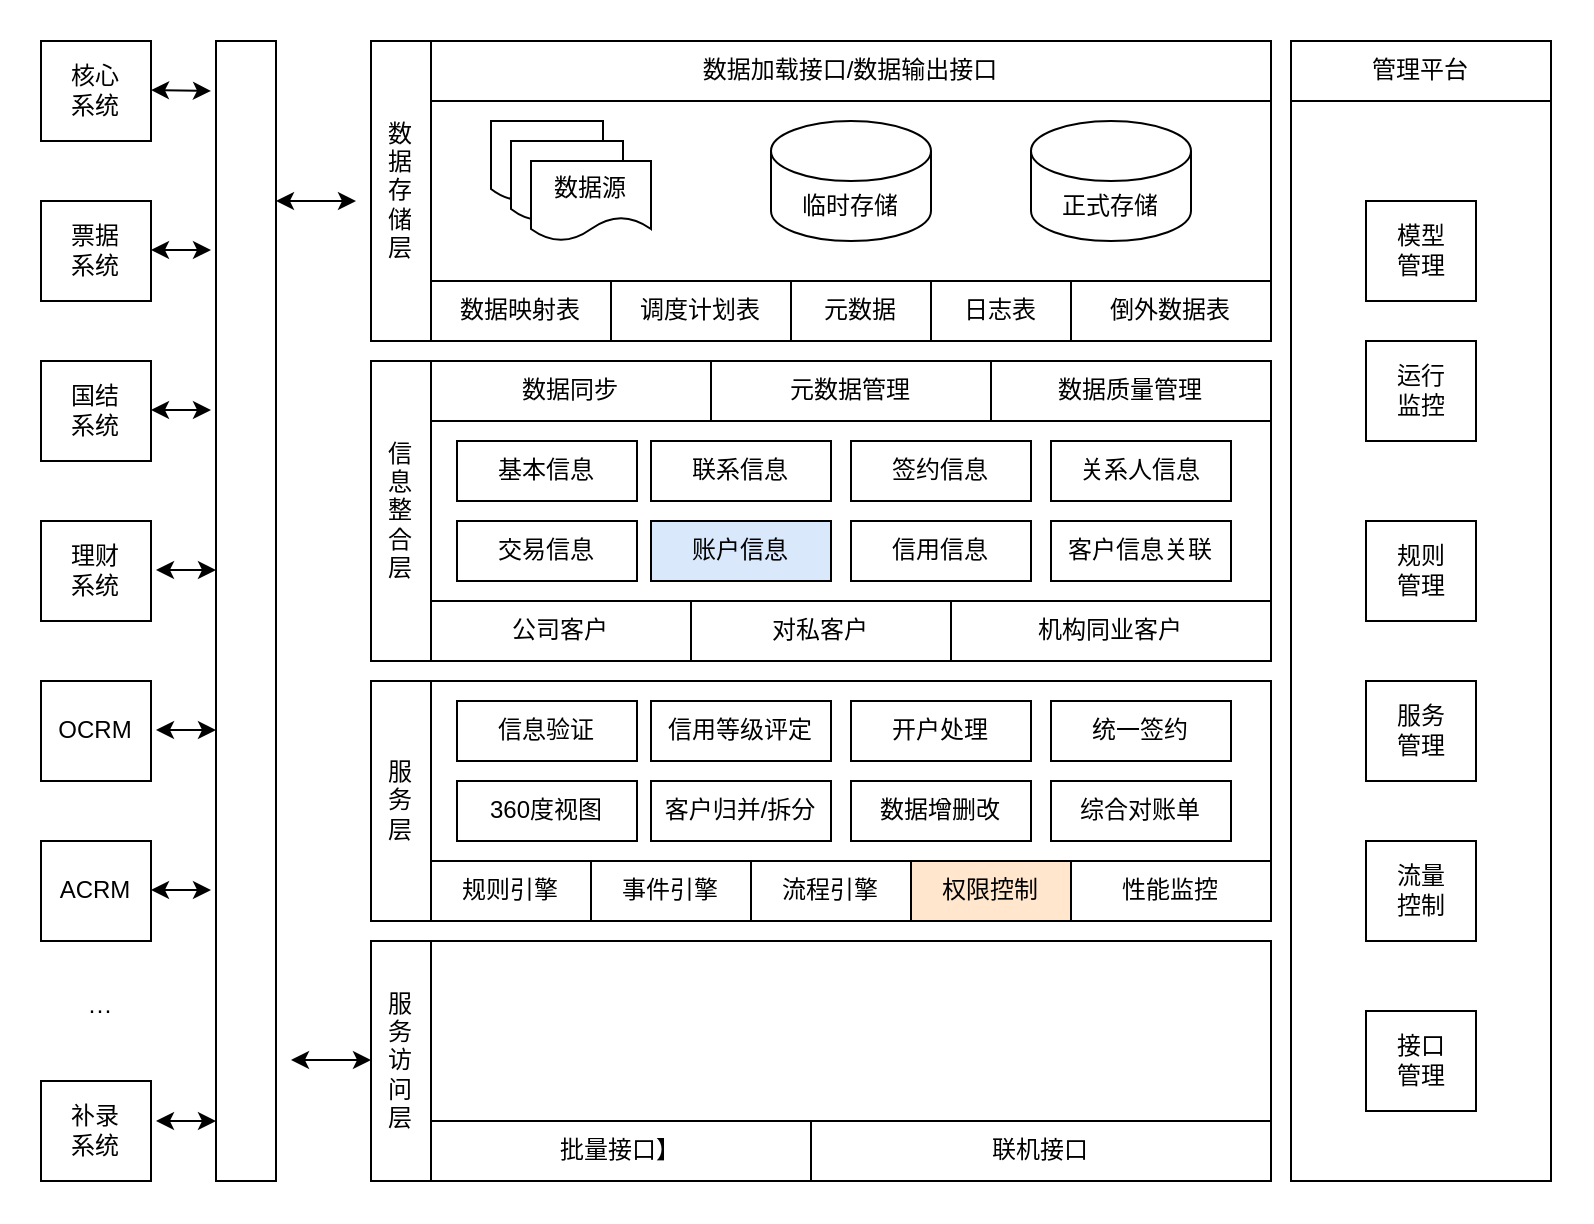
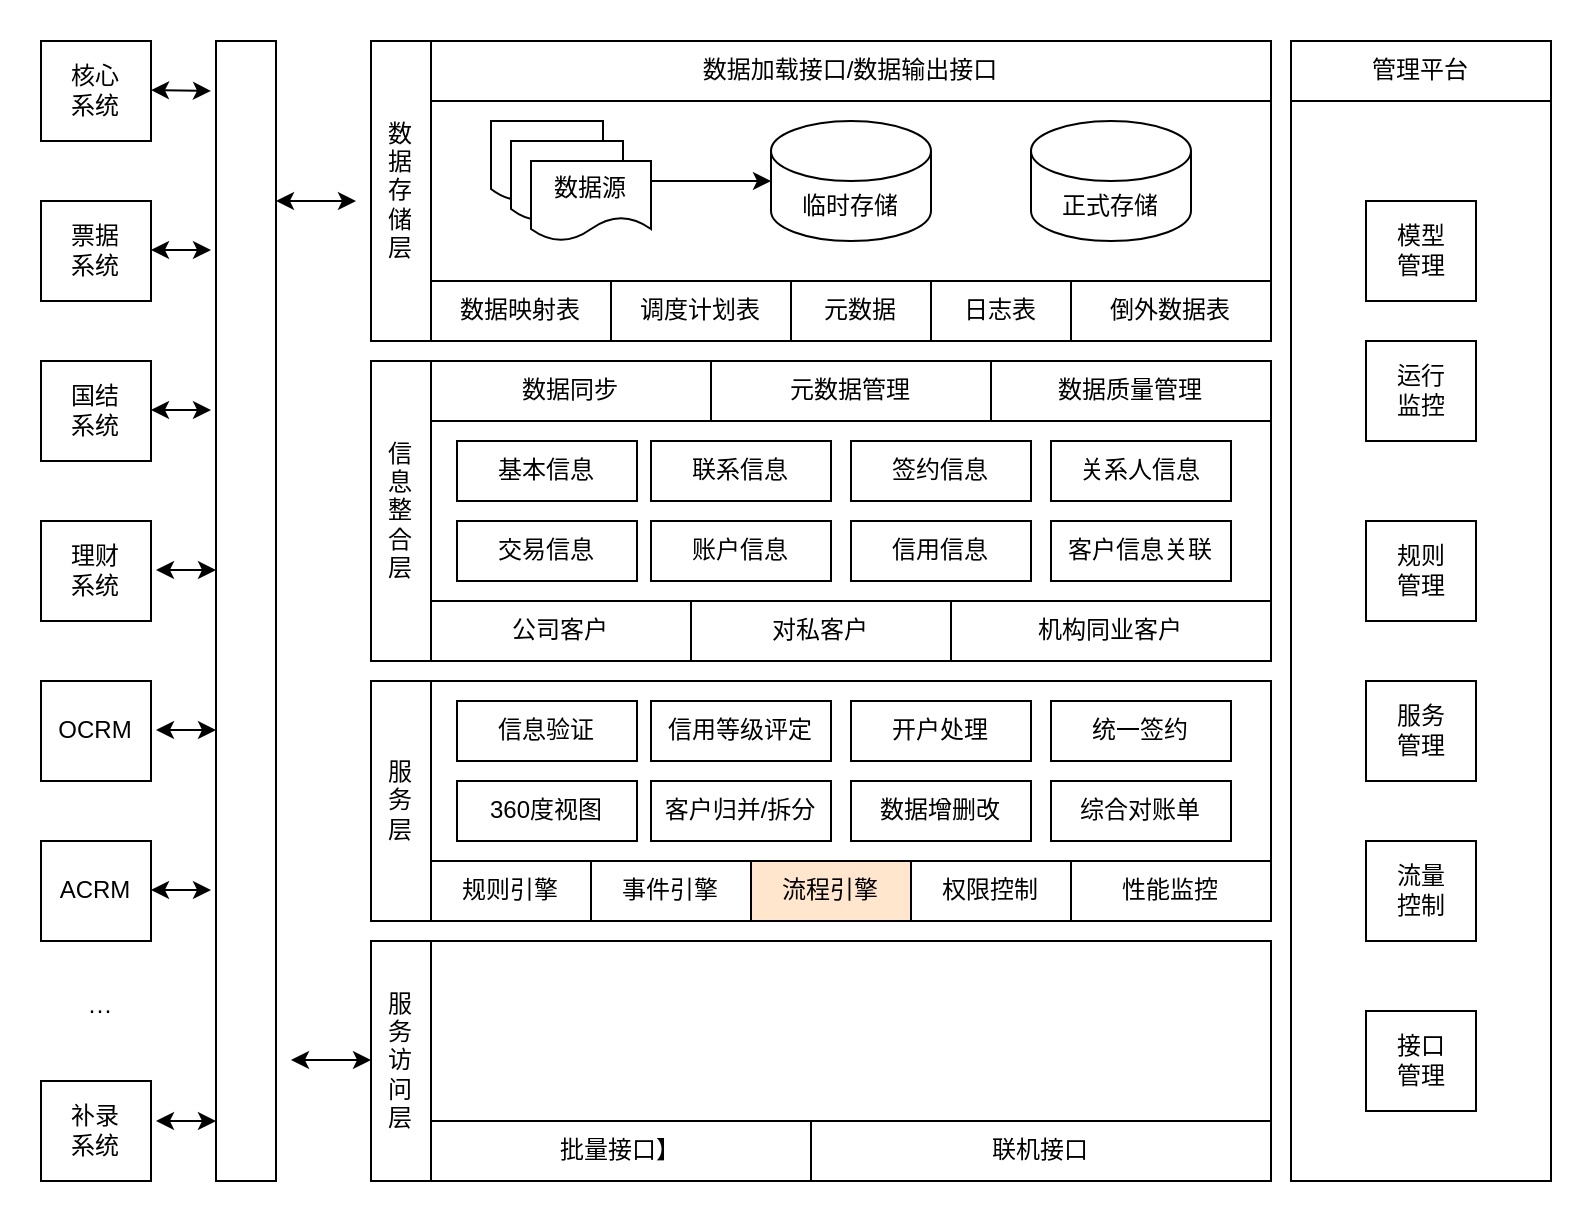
  <mxCell id="0" />
  <mxCell id="1" parent="0" />
  <mxCell id="2" value="数据加载接口/数据输出接口" style="rounded=0;whiteSpace=wrap;html=1;" vertex="1" parent="1"><mxGeometry x="215" y="20" width="420" height="30" as="geometry" /></mxCell>
  <mxCell id="3" value="核心&lt;br&gt;系统" style="rounded=0;whiteSpace=wrap;html=1;" vertex="1" parent="1"><mxGeometry x="20" y="20" width="55" height="50" as="geometry" /></mxCell>
  <mxCell id="4" value="" style="rounded=0;whiteSpace=wrap;html=1;" vertex="1" parent="1"><mxGeometry x="107.5" y="20" width="30" height="570" as="geometry" /></mxCell>
  <mxCell id="5" value="数&lt;br&gt;据&lt;br&gt;存&lt;br&gt;储&lt;br&gt;层" style="rounded=0;whiteSpace=wrap;html=1;" vertex="1" parent="1"><mxGeometry x="185" y="20" width="30" height="150" as="geometry" /></mxCell>
  <mxCell id="6" value="票据&lt;br&gt;系统" style="rounded=0;whiteSpace=wrap;html=1;" vertex="1" parent="1"><mxGeometry x="20" y="100" width="55" height="50" as="geometry" /></mxCell>
  <mxCell id="7" value="ACRM" style="rounded=0;whiteSpace=wrap;html=1;" vertex="1" parent="1"><mxGeometry x="20" y="420" width="55" height="50" as="geometry" /></mxCell>
  <mxCell id="8" value="数据映射表" style="rounded=0;whiteSpace=wrap;html=1;" vertex="1" parent="1"><mxGeometry x="215" y="140" width="90" height="30" as="geometry" /></mxCell>
  <mxCell id="9" value="补录&lt;br&gt;系统" style="rounded=0;whiteSpace=wrap;html=1;" vertex="1" parent="1"><mxGeometry x="20" y="540" width="55" height="50" as="geometry" /></mxCell>
  <mxCell id="10" value="OCRM" style="rounded=0;whiteSpace=wrap;html=1;" vertex="1" parent="1"><mxGeometry x="20" y="340" width="55" height="50" as="geometry" /></mxCell>
  <mxCell id="11" value="国结&lt;br&gt;系统" style="rounded=0;whiteSpace=wrap;html=1;" vertex="1" parent="1"><mxGeometry x="20" y="180" width="55" height="50" as="geometry" /></mxCell>
  <mxCell id="12" value="理财&lt;br&gt;系统" style="rounded=0;whiteSpace=wrap;html=1;" vertex="1" parent="1"><mxGeometry x="20" y="260" width="55" height="50" as="geometry" /></mxCell>
  <mxCell id="13" value="···" style="text;html=1;strokeColor=none;fillColor=none;align=center;verticalAlign=middle;whiteSpace=wrap;rounded=0;" vertex="1" parent="1"><mxGeometry x="20" y="490" width="60" height="30" as="geometry" /></mxCell>
  <mxCell id="14" value="临时存储" style="shape=cylinder3;whiteSpace=wrap;html=1;boundedLbl=1;backgroundOutline=1;size=15;" vertex="1" parent="1"><mxGeometry x="385" y="60" width="80" height="60" as="geometry" /></mxCell>
  <mxCell id="15" value="" style="rounded=0;whiteSpace=wrap;html=1;" vertex="1" parent="1"><mxGeometry x="645" y="50" width="130" height="540" as="geometry" /></mxCell>
  <mxCell id="16" value="" style="rounded=0;whiteSpace=wrap;html=1;fillColor=none;" vertex="1" parent="1"><mxGeometry x="215" y="50" width="420" height="90" as="geometry" /></mxCell>
  <mxCell id="17" value="" style="shape=document;whiteSpace=wrap;html=1;boundedLbl=1;" vertex="1" parent="1"><mxGeometry x="245" y="60" width="56" height="40" as="geometry" /></mxCell>
  <mxCell id="18" value="" style="shape=document;whiteSpace=wrap;html=1;boundedLbl=1;" vertex="1" parent="1"><mxGeometry x="255" y="70" width="56" height="40" as="geometry" /></mxCell>
+ <mxCell id="19" style="edgeStyle=orthogonalEdgeStyle;rounded=0;orthogonalLoop=1;jettySize=auto;html=1;exitX=1;exitY=0.25;exitDx=0;exitDy=0;" edge="1" parent="1" source="20" target="14"><mxGeometry relative="1" as="geometry" /></mxCell>
  <mxCell id="20" value="数据源" style="shape=document;whiteSpace=wrap;html=1;boundedLbl=1;" vertex="1" parent="1"><mxGeometry x="265" y="80" width="60" height="40" as="geometry" /></mxCell>
  <mxCell id="21" value="正式存储" style="shape=cylinder3;whiteSpace=wrap;html=1;boundedLbl=1;backgroundOutline=1;size=15;" vertex="1" parent="1"><mxGeometry x="515" y="60" width="80" height="60" as="geometry" /></mxCell>
  <mxCell id="22" value="调度计划表" style="rounded=0;whiteSpace=wrap;html=1;" vertex="1" parent="1"><mxGeometry x="305" y="140" width="90" height="30" as="geometry" /></mxCell>
  <mxCell id="23" value="日志表" style="rounded=0;whiteSpace=wrap;html=1;" vertex="1" parent="1"><mxGeometry x="465" y="140" width="70" height="30" as="geometry" /></mxCell>
  <mxCell id="24" value="元数据" style="rounded=0;whiteSpace=wrap;html=1;" vertex="1" parent="1"><mxGeometry x="395" y="140" width="70" height="30" as="geometry" /></mxCell>
  <mxCell id="25" value="倒外数据表" style="rounded=0;whiteSpace=wrap;html=1;" vertex="1" parent="1"><mxGeometry x="535" y="140" width="100" height="30" as="geometry" /></mxCell>
  <mxCell id="26" value="数据同步" style="rounded=0;whiteSpace=wrap;html=1;" vertex="1" parent="1"><mxGeometry x="215" y="180" width="140" height="30" as="geometry" /></mxCell>
  <mxCell id="27" value="信&lt;br&gt;息&lt;br&gt;整&lt;br&gt;合&lt;br&gt;层" style="rounded=0;whiteSpace=wrap;html=1;" vertex="1" parent="1"><mxGeometry x="185" y="180" width="30" height="150" as="geometry" /></mxCell>
  <mxCell id="28" value="公司客户" style="rounded=0;whiteSpace=wrap;html=1;" vertex="1" parent="1"><mxGeometry x="215" y="300" width="130" height="30" as="geometry" /></mxCell>
  <mxCell id="29" value="" style="rounded=0;whiteSpace=wrap;html=1;fillColor=none;" vertex="1" parent="1"><mxGeometry x="215" y="210" width="420" height="90" as="geometry" /></mxCell>
  <mxCell id="30" value="对私客户" style="rounded=0;whiteSpace=wrap;html=1;" vertex="1" parent="1"><mxGeometry x="345" y="300" width="130" height="30" as="geometry" /></mxCell>
  <mxCell id="31" value="机构同业客户" style="rounded=0;whiteSpace=wrap;html=1;" vertex="1" parent="1"><mxGeometry x="475" y="300" width="160" height="30" as="geometry" /></mxCell>
  <mxCell id="32" value="元数据管理" style="rounded=0;whiteSpace=wrap;html=1;" vertex="1" parent="1"><mxGeometry x="355" y="180" width="140" height="30" as="geometry" /></mxCell>
  <mxCell id="33" value="数据质量管理" style="rounded=0;whiteSpace=wrap;html=1;" vertex="1" parent="1"><mxGeometry x="495" y="180" width="140" height="30" as="geometry" /></mxCell>
  <mxCell id="34" value="基本信息" style="rounded=0;whiteSpace=wrap;html=1;" vertex="1" parent="1"><mxGeometry x="228" y="220" width="90" height="30" as="geometry" /></mxCell>
  <mxCell id="35" value="交易信息" style="rounded=0;whiteSpace=wrap;html=1;" vertex="1" parent="1"><mxGeometry x="228" y="260" width="90" height="30" as="geometry" /></mxCell>
  <mxCell id="36" value="联系信息" style="rounded=0;whiteSpace=wrap;html=1;" vertex="1" parent="1"><mxGeometry x="325" y="220" width="90" height="30" as="geometry" /></mxCell>
- <mxCell id="37" value="账户信息" style="rounded=0;whiteSpace=wrap;html=1;fillColor=#dae8fc;" vertex="1" parent="1"><mxGeometry x="325" y="260" width="90" height="30" as="geometry" /></mxCell>
+ <mxCell id="37" value="账户信息" style="rounded=0;whiteSpace=wrap;html=1;" vertex="1" parent="1"><mxGeometry x="325" y="260" width="90" height="30" as="geometry" /></mxCell>
  <mxCell id="38" value="信用信息" style="rounded=0;whiteSpace=wrap;html=1;" vertex="1" parent="1"><mxGeometry x="425" y="260" width="90" height="30" as="geometry" /></mxCell>
  <mxCell id="39" value="签约信息" style="rounded=0;whiteSpace=wrap;html=1;" vertex="1" parent="1"><mxGeometry x="425" y="220" width="90" height="30" as="geometry" /></mxCell>
  <mxCell id="40" value="关系人信息" style="rounded=0;whiteSpace=wrap;html=1;" vertex="1" parent="1"><mxGeometry x="525" y="220" width="90" height="30" as="geometry" /></mxCell>
  <mxCell id="41" value="客户信息关联" style="rounded=0;whiteSpace=wrap;html=1;" vertex="1" parent="1"><mxGeometry x="525" y="260" width="90" height="30" as="geometry" /></mxCell>
  <mxCell id="42" value="服&lt;br&gt;务&lt;br&gt;层" style="rounded=0;whiteSpace=wrap;html=1;" vertex="1" parent="1"><mxGeometry x="185" y="340" width="30" height="120" as="geometry" /></mxCell>
  <mxCell id="43" value="规则引擎" style="rounded=0;whiteSpace=wrap;html=1;" vertex="1" parent="1"><mxGeometry x="215" y="430" width="80" height="30" as="geometry" /></mxCell>
  <mxCell id="44" value="" style="rounded=0;whiteSpace=wrap;html=1;fillColor=none;" vertex="1" parent="1"><mxGeometry x="215" y="340" width="420" height="90" as="geometry" /></mxCell>
  <mxCell id="45" value="管理平台" style="rounded=0;whiteSpace=wrap;html=1;" vertex="1" parent="1"><mxGeometry x="645" y="20" width="130" height="30" as="geometry" /></mxCell>
  <mxCell id="46" value="信息验证" style="rounded=0;whiteSpace=wrap;html=1;" vertex="1" parent="1"><mxGeometry x="228" y="350" width="90" height="30" as="geometry" /></mxCell>
  <mxCell id="47" value="360度视图" style="rounded=0;whiteSpace=wrap;html=1;" vertex="1" parent="1"><mxGeometry x="228" y="390" width="90" height="30" as="geometry" /></mxCell>
  <mxCell id="48" value="信用等级评定" style="rounded=0;whiteSpace=wrap;html=1;" vertex="1" parent="1"><mxGeometry x="325" y="350" width="90" height="30" as="geometry" /></mxCell>
  <mxCell id="49" value="客户归并/拆分" style="rounded=0;whiteSpace=wrap;html=1;" vertex="1" parent="1"><mxGeometry x="325" y="390" width="90" height="30" as="geometry" /></mxCell>
  <mxCell id="50" value="数据增删改" style="rounded=0;whiteSpace=wrap;html=1;" vertex="1" parent="1"><mxGeometry x="425" y="390" width="90" height="30" as="geometry" /></mxCell>
  <mxCell id="51" value="开户处理" style="rounded=0;whiteSpace=wrap;html=1;" vertex="1" parent="1"><mxGeometry x="425" y="350" width="90" height="30" as="geometry" /></mxCell>
  <mxCell id="52" value="统一签约" style="rounded=0;whiteSpace=wrap;html=1;" vertex="1" parent="1"><mxGeometry x="525" y="350" width="90" height="30" as="geometry" /></mxCell>
  <mxCell id="53" value="综合对账单" style="rounded=0;whiteSpace=wrap;html=1;" vertex="1" parent="1"><mxGeometry x="525" y="390" width="90" height="30" as="geometry" /></mxCell>
  <mxCell id="54" value="事件引擎" style="rounded=0;whiteSpace=wrap;html=1;" vertex="1" parent="1"><mxGeometry x="295" y="430" width="80" height="30" as="geometry" /></mxCell>
- <mxCell id="55" value="流程引擎" style="rounded=0;whiteSpace=wrap;html=1;" vertex="1" parent="1"><mxGeometry x="375" y="430" width="80" height="30" as="geometry" /></mxCell>
- <mxCell id="56" value="权限控制" style="rounded=0;whiteSpace=wrap;html=1;fillColor=#ffe6cc;" vertex="1" parent="1"><mxGeometry x="455" y="430" width="80" height="30" as="geometry" /></mxCell>
+ <mxCell id="55" value="流程引擎" style="rounded=0;whiteSpace=wrap;html=1;fillColor=#ffe6cc;" vertex="1" parent="1"><mxGeometry x="375" y="430" width="80" height="30" as="geometry" /></mxCell>
+ <mxCell id="56" value="权限控制" style="rounded=0;whiteSpace=wrap;html=1;" vertex="1" parent="1"><mxGeometry x="455" y="430" width="80" height="30" as="geometry" /></mxCell>
  <mxCell id="57" value="性能监控" style="rounded=0;whiteSpace=wrap;html=1;" vertex="1" parent="1"><mxGeometry x="535" y="430" width="100" height="30" as="geometry" /></mxCell>
  <mxCell id="58" value="服&lt;br&gt;务&lt;br&gt;访&lt;br&gt;问&lt;br&gt;层" style="rounded=0;whiteSpace=wrap;html=1;" vertex="1" parent="1"><mxGeometry x="185" y="470" width="30" height="120" as="geometry" /></mxCell>
  <mxCell id="59" value="批量接口】" style="rounded=0;whiteSpace=wrap;html=1;" vertex="1" parent="1"><mxGeometry x="215" y="560" width="190" height="30" as="geometry" /></mxCell>
  <mxCell id="60" value="" style="rounded=0;whiteSpace=wrap;html=1;fillColor=none;" vertex="1" parent="1"><mxGeometry x="215" y="470" width="420" height="90" as="geometry" /></mxCell>
  <mxCell id="61" value="联机接口" style="rounded=0;whiteSpace=wrap;html=1;" vertex="1" parent="1"><mxGeometry x="405" y="560" width="230" height="30" as="geometry" /></mxCell>
  <mxCell id="62" value="模型&lt;br&gt;管理" style="rounded=0;whiteSpace=wrap;html=1;" vertex="1" parent="1"><mxGeometry x="682.5" y="100" width="55" height="50" as="geometry" /></mxCell>
  <mxCell id="63" value="运行&lt;br&gt;监控" style="rounded=0;whiteSpace=wrap;html=1;" vertex="1" parent="1"><mxGeometry x="682.5" y="170" width="55" height="50" as="geometry" /></mxCell>
  <mxCell id="64" value="接口&lt;br&gt;管理" style="rounded=0;whiteSpace=wrap;html=1;" vertex="1" parent="1"><mxGeometry x="682.5" y="505" width="55" height="50" as="geometry" /></mxCell>
  <mxCell id="65" value="流量&lt;br&gt;控制" style="rounded=0;whiteSpace=wrap;html=1;" vertex="1" parent="1"><mxGeometry x="682.5" y="420" width="55" height="50" as="geometry" /></mxCell>
  <mxCell id="66" value="规则&lt;br&gt;管理" style="rounded=0;whiteSpace=wrap;html=1;" vertex="1" parent="1"><mxGeometry x="682.5" y="260" width="55" height="50" as="geometry" /></mxCell>
  <mxCell id="67" value="服务&lt;br&gt;管理" style="rounded=0;whiteSpace=wrap;html=1;" vertex="1" parent="1"><mxGeometry x="682.5" y="340" width="55" height="50" as="geometry" /></mxCell>
  <mxCell id="68" value="" style="endArrow=classic;startArrow=classic;html=1;rounded=0;" edge="1" parent="1"><mxGeometry width="50" height="50" relative="1" as="geometry"><mxPoint x="137.5" y="100" as="sourcePoint" /><mxPoint x="177.5" y="100" as="targetPoint" /></mxGeometry></mxCell>
  <mxCell id="69" value="" style="endArrow=classic;startArrow=classic;html=1;rounded=0;" edge="1" parent="1"><mxGeometry width="50" height="50" relative="1" as="geometry"><mxPoint x="145" y="529.5" as="sourcePoint" /><mxPoint x="185" y="529.5" as="targetPoint" /></mxGeometry></mxCell>
  <mxCell id="70" value="" style="endArrow=classic;startArrow=classic;html=1;rounded=0;" edge="1" parent="1"><mxGeometry width="50" height="50" relative="1" as="geometry"><mxPoint x="75" y="44.5" as="sourcePoint" /><mxPoint x="105" y="45" as="targetPoint" /></mxGeometry></mxCell>
  <mxCell id="71" value="" style="endArrow=classic;startArrow=classic;html=1;rounded=0;" edge="1" parent="1"><mxGeometry width="50" height="50" relative="1" as="geometry"><mxPoint x="75" y="124.5" as="sourcePoint" /><mxPoint x="105" y="124.5" as="targetPoint" /></mxGeometry></mxCell>
  <mxCell id="72" value="" style="endArrow=classic;startArrow=classic;html=1;rounded=0;" edge="1" parent="1"><mxGeometry width="50" height="50" relative="1" as="geometry"><mxPoint x="75" y="204.5" as="sourcePoint" /><mxPoint x="105" y="204.5" as="targetPoint" /></mxGeometry></mxCell>
  <mxCell id="73" value="" style="endArrow=classic;startArrow=classic;html=1;rounded=0;" edge="1" parent="1"><mxGeometry width="50" height="50" relative="1" as="geometry"><mxPoint x="77.5" y="284.5" as="sourcePoint" /><mxPoint x="107.5" y="284.5" as="targetPoint" /></mxGeometry></mxCell>
  <mxCell id="74" value="" style="endArrow=classic;startArrow=classic;html=1;rounded=0;" edge="1" parent="1"><mxGeometry width="50" height="50" relative="1" as="geometry"><mxPoint x="77.5" y="364.5" as="sourcePoint" /><mxPoint x="107.5" y="364.5" as="targetPoint" /></mxGeometry></mxCell>
  <mxCell id="75" value="" style="endArrow=classic;startArrow=classic;html=1;rounded=0;" edge="1" parent="1"><mxGeometry width="50" height="50" relative="1" as="geometry"><mxPoint x="75" y="444.5" as="sourcePoint" /><mxPoint x="105" y="444.5" as="targetPoint" /></mxGeometry></mxCell>
  <mxCell id="76" value="" style="endArrow=classic;startArrow=classic;html=1;rounded=0;" edge="1" parent="1"><mxGeometry width="50" height="50" relative="1" as="geometry"><mxPoint x="77.5" y="560" as="sourcePoint" /><mxPoint x="107.5" y="560" as="targetPoint" /></mxGeometry></mxCell>
